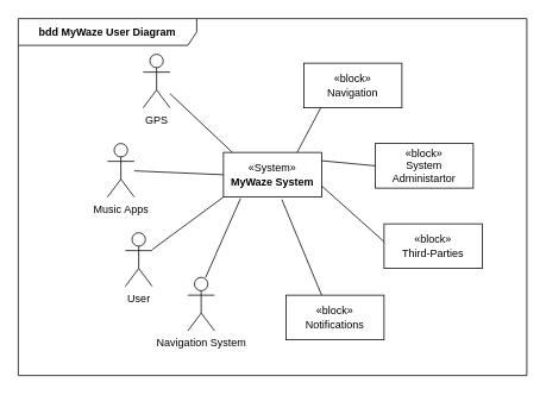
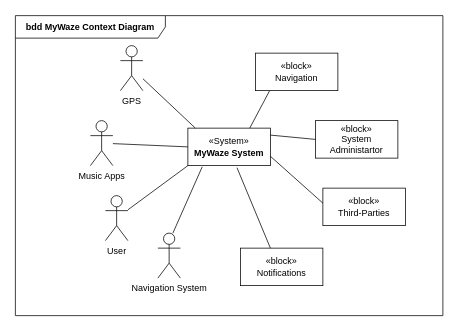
  <mxCell id="0" />
  <mxCell id="1" parent="0" />
  <mxCell id="2" value="«System»&lt;br&gt;&lt;b&gt;MyWaze System&lt;/b&gt;" style="html=1;whiteSpace=wrap;" parent="1" vertex="1"><mxGeometry x="250" y="170" width="110" height="50" as="geometry" /></mxCell>
  <mxCell id="3" value="Music Apps&lt;div&gt;&lt;br&gt;&lt;/div&gt;" style="shape=umlActor;verticalLabelPosition=bottom;verticalAlign=top;html=1;" parent="1" vertex="1"><mxGeometry x="120" y="160" width="30" height="60" as="geometry" /></mxCell>
  <mxCell id="4" value="&lt;div&gt;User&lt;/div&gt;" style="shape=umlActor;verticalLabelPosition=bottom;verticalAlign=top;html=1;" parent="1" vertex="1"><mxGeometry x="140" y="260" width="30" height="60" as="geometry" /></mxCell>
  <mxCell id="5" value="GPS" style="shape=umlActor;verticalLabelPosition=bottom;verticalAlign=top;html=1;" parent="1" vertex="1"><mxGeometry x="160" y="60" width="30" height="60" as="geometry" /></mxCell>
  <mxCell id="6" value="&lt;div&gt;Navigation System&lt;/div&gt;" style="shape=umlActor;verticalLabelPosition=bottom;verticalAlign=top;html=1;" parent="1" vertex="1"><mxGeometry x="210" y="310" width="30" height="60" as="geometry" /></mxCell>
  <mxCell id="7" value="" style="endArrow=none;html=1;rounded=0;entryX=0;entryY=0.5;entryDx=0;entryDy=0;" parent="1" source="3" target="2" edge="1"><mxGeometry width="50" height="50" relative="1" as="geometry"><mxPoint x="160" y="250" as="sourcePoint" /><mxPoint x="210" y="200" as="targetPoint" /></mxGeometry></mxCell>
  <mxCell id="8" value="" style="endArrow=none;html=1;rounded=0;entryX=0;entryY=1;entryDx=0;entryDy=0;" parent="1" source="4" target="2" edge="1"><mxGeometry width="50" height="50" relative="1" as="geometry"><mxPoint x="220" y="200" as="sourcePoint" /><mxPoint x="360" y="214" as="targetPoint" /></mxGeometry></mxCell>
  <mxCell id="9" value="" style="endArrow=none;html=1;rounded=0;entryX=0.174;entryY=1.031;entryDx=0;entryDy=0;exitX=0.667;exitY=0;exitDx=0;exitDy=0;exitPerimeter=0;entryPerimeter=0;" parent="1" source="6" target="2" edge="1"><mxGeometry width="50" height="50" relative="1" as="geometry"><mxPoint x="270" y="290" as="sourcePoint" /><mxPoint x="410" y="304" as="targetPoint" /></mxGeometry></mxCell>
  <mxCell id="10" value="" style="endArrow=none;html=1;rounded=0;entryX=0.091;entryY=0;entryDx=0;entryDy=0;entryPerimeter=0;" parent="1" source="5" target="2" edge="1"><mxGeometry width="50" height="50" relative="1" as="geometry"><mxPoint x="250" y="140" as="sourcePoint" /><mxPoint x="390" y="154" as="targetPoint" /></mxGeometry></mxCell>
  <mxCell id="11" value="«block»&lt;br&gt;Navigation" style="html=1;whiteSpace=wrap;" parent="1" vertex="1"><mxGeometry x="340" y="70" width="110" height="50" as="geometry" /></mxCell>
  <mxCell id="12" value="«block»&lt;br&gt;System Administartor" style="html=1;whiteSpace=wrap;" parent="1" vertex="1"><mxGeometry x="420" y="160" width="110" height="50" as="geometry" /></mxCell>
  <mxCell id="13" value="«block»&lt;br&gt;Third-Parties" style="html=1;whiteSpace=wrap;" parent="1" vertex="1"><mxGeometry x="430" y="250" width="110" height="50" as="geometry" /></mxCell>
  <mxCell id="14" value="«block»&lt;br&gt;Notifications" style="html=1;whiteSpace=wrap;" parent="1" vertex="1"><mxGeometry x="320" y="330" width="110" height="50" as="geometry" /></mxCell>
  <mxCell id="15" value="" style="endArrow=none;html=1;rounded=0;exitX=1;exitY=0.75;exitDx=0;exitDy=0;entryX=0;entryY=0.4;entryDx=0;entryDy=0;entryPerimeter=0;" parent="1" source="2" target="13" edge="1"><mxGeometry width="50" height="50" relative="1" as="geometry"><mxPoint x="320" y="330" as="sourcePoint" /><mxPoint x="370" y="280" as="targetPoint" /></mxGeometry></mxCell>
  <mxCell id="16" value="" style="endArrow=none;html=1;rounded=0;exitX=0.595;exitY=1.054;exitDx=0;exitDy=0;entryX=0.364;entryY=0;entryDx=0;entryDy=0;entryPerimeter=0;exitPerimeter=0;" parent="1" source="2" target="14" edge="1"><mxGeometry width="50" height="50" relative="1" as="geometry"><mxPoint x="340" y="280" as="sourcePoint" /><mxPoint x="420" y="362" as="targetPoint" /></mxGeometry></mxCell>
  <mxCell id="17" value="" style="endArrow=none;html=1;rounded=0;exitX=1;exitY=0.186;exitDx=0;exitDy=0;entryX=0;entryY=0.5;entryDx=0;entryDy=0;exitPerimeter=0;" parent="1" source="2" target="12" edge="1"><mxGeometry width="50" height="50" relative="1" as="geometry"><mxPoint x="410" y="300" as="sourcePoint" /><mxPoint x="505" y="457" as="targetPoint" /></mxGeometry></mxCell>
  <mxCell id="18" value="" style="endArrow=none;html=1;rounded=0;exitX=0.75;exitY=0;exitDx=0;exitDy=0;entryX=0.171;entryY=1.009;entryDx=0;entryDy=0;entryPerimeter=0;" parent="1" source="2" target="11" edge="1"><mxGeometry width="50" height="50" relative="1" as="geometry"><mxPoint x="380" y="130" as="sourcePoint" /><mxPoint x="475" y="287" as="targetPoint" /></mxGeometry></mxCell>
- <mxCell id="19" value="&lt;b&gt;bdd MyWaze User Diagram&lt;/b&gt;" style="shape=umlFrame;whiteSpace=wrap;html=1;pointerEvents=0;width=200;height=30;" vertex="1" parent="1"><mxGeometry x="20" y="20" width="570" height="400" as="geometry" /></mxCell>
+ <mxCell id="19" value="&lt;b&gt;bdd MyWaze Context Diagram&lt;/b&gt;" style="shape=umlFrame;whiteSpace=wrap;html=1;pointerEvents=0;width=200;height=30;" vertex="1" parent="1"><mxGeometry x="20" y="20" width="570" height="400" as="geometry" /></mxCell>
